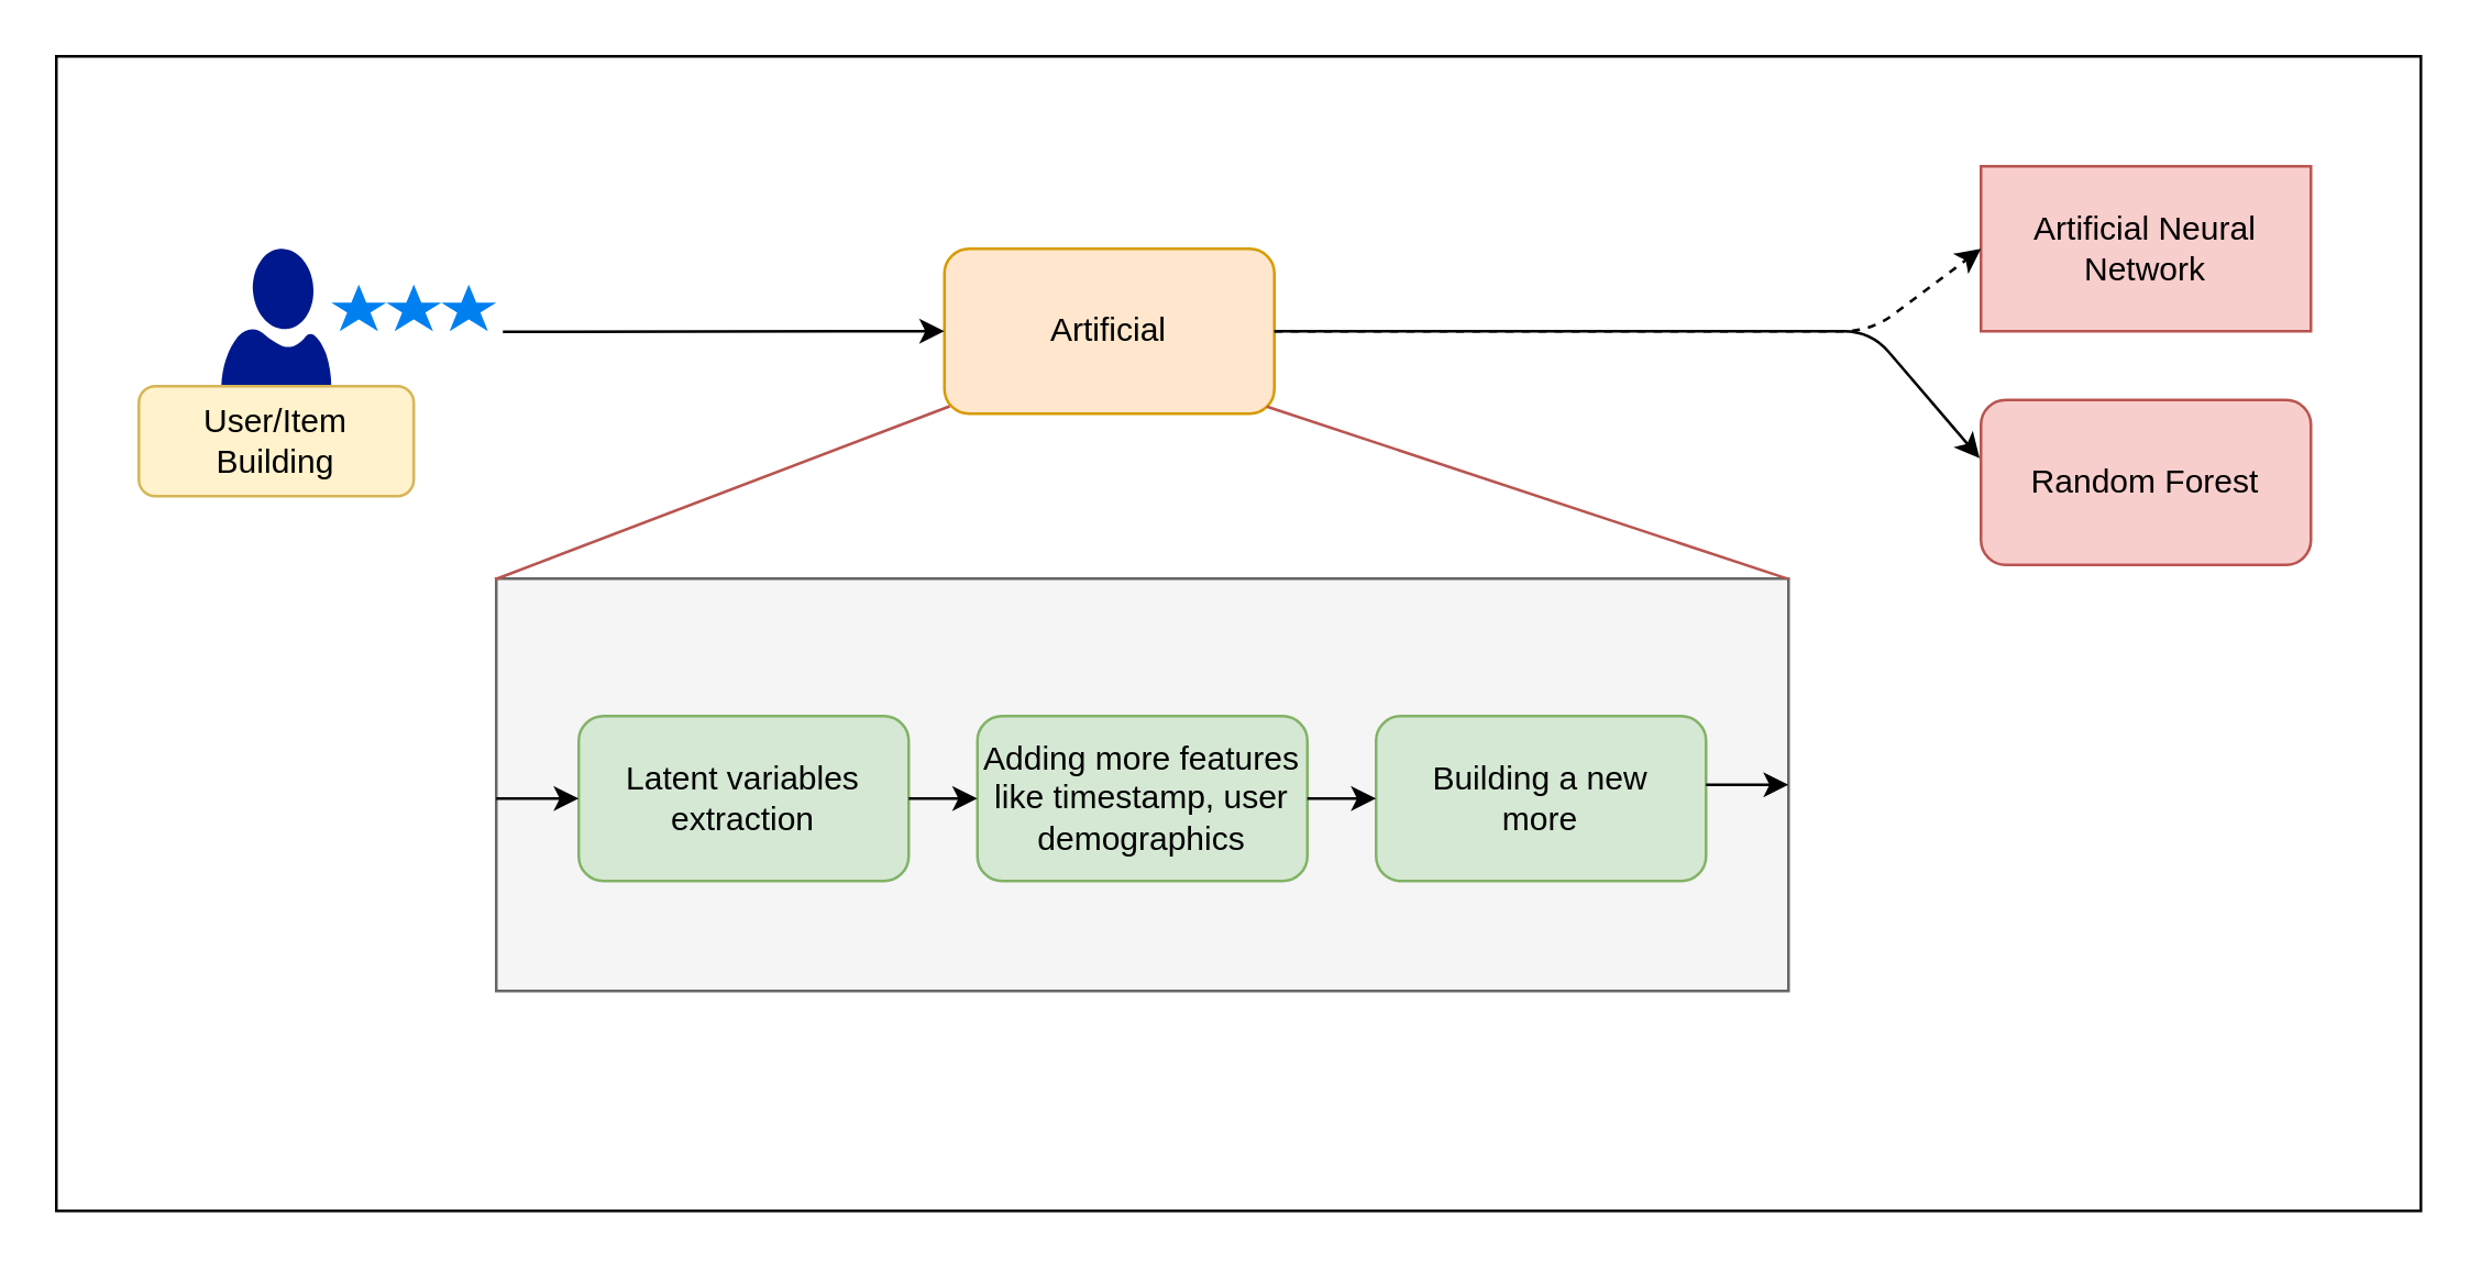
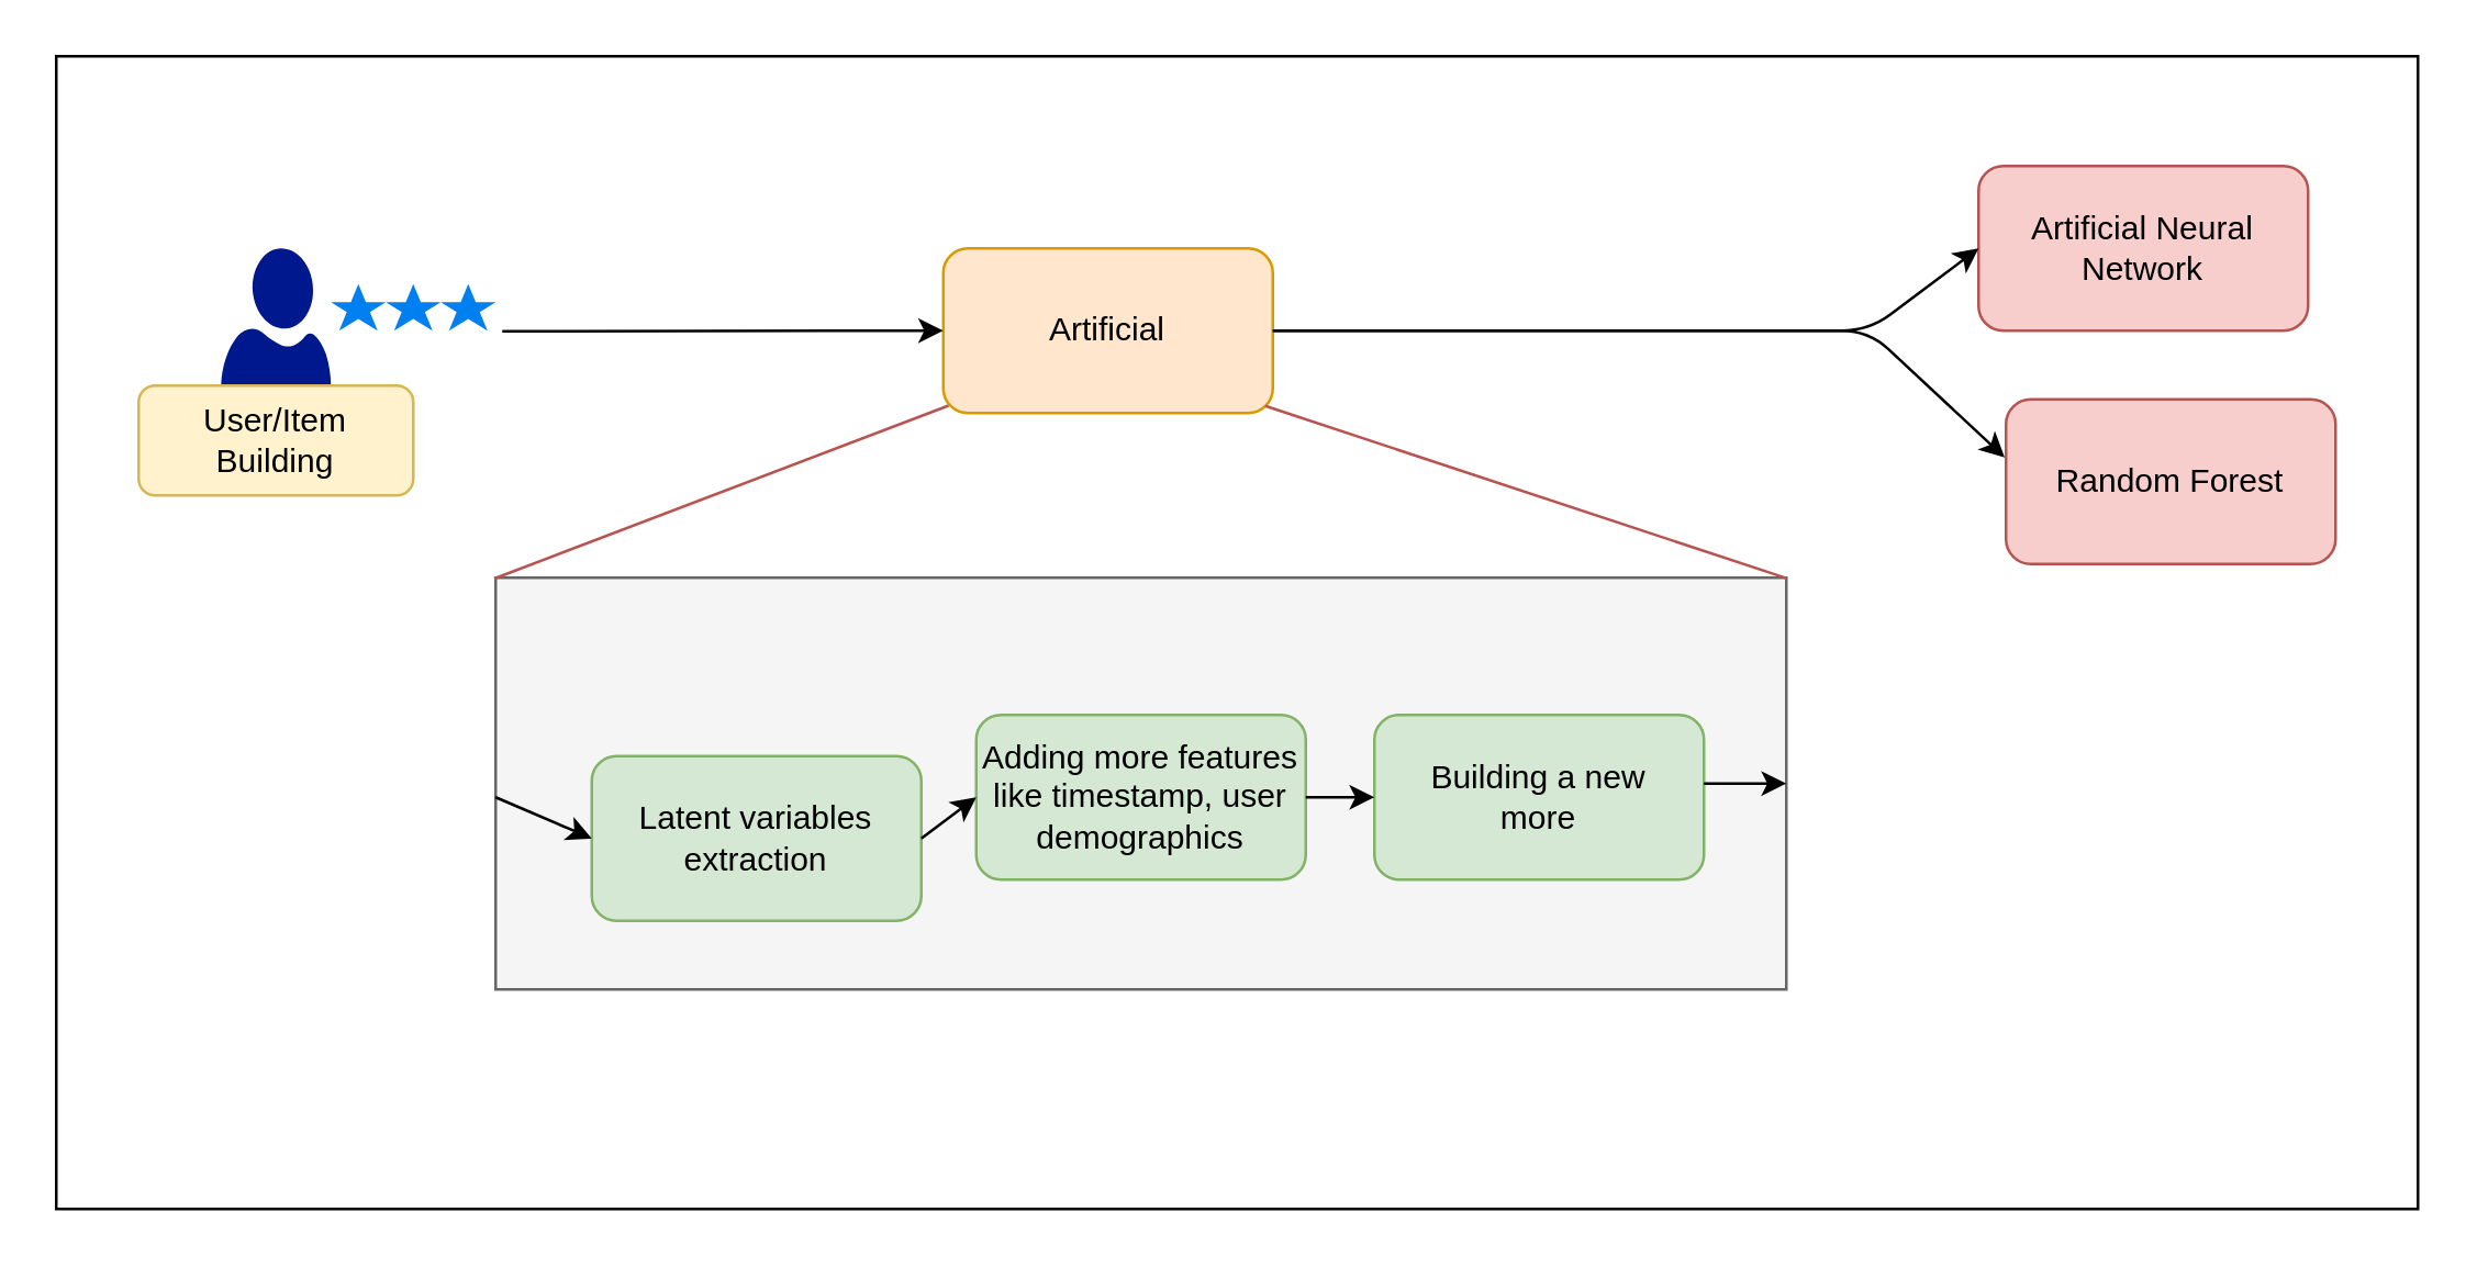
  <mxCell id="0" />
  <mxCell id="1" parent="0" />
  <mxCell id="2" value="" style="shadow=0;dashed=0;html=1;strokeColor=none;shape=mxgraph.azure.user;fillColor=#00188D;" parent="1" vertex="1"><mxGeometry x="80" y="90" width="40" height="50" as="geometry" /></mxCell>
  <mxCell id="3" value="" style="html=1;verticalLabelPosition=bottom;labelBackgroundColor=#ffffff;verticalAlign=top;shadow=0;dashed=0;strokeWidth=2;shape=mxgraph.ios7.misc.star;fillColor=#0080f0;strokeColor=none;" parent="1" vertex="1"><mxGeometry x="120" y="103" width="20" height="17" as="geometry" /></mxCell>
  <mxCell id="4" value="" style="html=1;verticalLabelPosition=bottom;labelBackgroundColor=#ffffff;verticalAlign=top;shadow=0;dashed=0;strokeWidth=2;shape=mxgraph.ios7.misc.star;fillColor=#0080f0;strokeColor=none;" parent="1" vertex="1"><mxGeometry x="140" y="103" width="20" height="17" as="geometry" /></mxCell>
  <mxCell id="5" value="" style="html=1;verticalLabelPosition=bottom;labelBackgroundColor=#ffffff;verticalAlign=top;shadow=0;dashed=0;strokeWidth=2;shape=mxgraph.ios7.misc.star;fillColor=#0080f0;strokeColor=none;" parent="1" vertex="1"><mxGeometry x="160" y="103" width="20" height="17" as="geometry" /></mxCell>
  <mxCell id="6" value="Artificial" style="rounded=1;whiteSpace=wrap;html=1;fillColor=#ffe6cc;strokeColor=#d79b00;" parent="1" vertex="1"><mxGeometry x="343" y="90" width="120" height="60" as="geometry" /></mxCell>
  <mxCell id="7" value="" style="rounded=0;whiteSpace=wrap;html=1;fillColor=#f5f5f5;strokeColor=#666666;fontColor=#333333;" parent="1" vertex="1"><mxGeometry x="180" y="210" width="470" height="150" as="geometry" /></mxCell>
- <mxCell id="8" value="Latent variables extraction" style="rounded=1;whiteSpace=wrap;html=1;fillColor=#d5e8d4;strokeColor=#82b366;" parent="1" vertex="1"><mxGeometry x="210" y="260" width="120" height="60" as="geometry" /></mxCell>
+ <mxCell id="8" value="Latent variables extraction" style="rounded=1;whiteSpace=wrap;html=1;fillColor=#d5e8d4;strokeColor=#82b366;" parent="1" vertex="1"><mxGeometry x="215" y="275" width="120" height="60" as="geometry" /></mxCell>
  <mxCell id="9" value="Building a new &lt;br&gt;more" style="rounded=1;whiteSpace=wrap;html=1;fillColor=#d5e8d4;strokeColor=#82b366;" parent="1" vertex="1"><mxGeometry x="500" y="260" width="120" height="60" as="geometry" /></mxCell>
- <mxCell id="10" value="Artificial Neural Network" style="whiteSpace=wrap;html=1;fillColor=#f8cecc;strokeColor=#b85450;rounded=0;" parent="1" vertex="1"><mxGeometry x="720" y="60" width="120" height="60" as="geometry" /></mxCell>
+ <mxCell id="10" value="Artificial Neural Network" style="rounded=1;whiteSpace=wrap;html=1;fillColor=#f8cecc;strokeColor=#b85450;" parent="1" vertex="1"><mxGeometry x="720" y="60" width="120" height="60" as="geometry" /></mxCell>
  <mxCell id="11" value="" style="endArrow=classic;html=1;entryX=0;entryY=0.5;entryDx=0;entryDy=0;" parent="1" target="8" edge="1"><mxGeometry width="50" height="50" relative="1" as="geometry"><mxPoint x="180" y="290" as="sourcePoint" /><mxPoint x="230" y="280" as="targetPoint" /></mxGeometry></mxCell>
  <mxCell id="12" value="" style="endArrow=classic;html=1;exitX=0;exitY=0.5;exitDx=0;exitDy=0;" parent="1" edge="1"><mxGeometry width="50" height="50" relative="1" as="geometry"><mxPoint x="398" y="284" as="sourcePoint" /><mxPoint x="420" y="284" as="targetPoint" /></mxGeometry></mxCell>
  <mxCell id="13" value="" style="endArrow=classic;html=1;entryX=1;entryY=0.5;entryDx=0;entryDy=0;" parent="1" target="7" edge="1"><mxGeometry width="50" height="50" relative="1" as="geometry"><mxPoint x="620" y="285" as="sourcePoint" /><mxPoint x="562" y="285" as="targetPoint" /></mxGeometry></mxCell>
  <mxCell id="14" value="" style="endArrow=none;html=1;entryX=0.016;entryY=0.955;entryDx=0;entryDy=0;entryPerimeter=0;exitX=-0.001;exitY=0.002;exitDx=0;exitDy=0;exitPerimeter=0;fillColor=#f8cecc;strokeColor=#b85450;" parent="1" source="7" target="6" edge="1"><mxGeometry width="50" height="50" relative="1" as="geometry"><mxPoint x="238" y="211" as="sourcePoint" /><mxPoint x="360" y="180" as="targetPoint" /></mxGeometry></mxCell>
  <mxCell id="15" value="" style="endArrow=none;html=1;fillColor=#f8cecc;strokeColor=#b85450;entryX=0.977;entryY=0.957;entryDx=0;entryDy=0;entryPerimeter=0;exitX=1;exitY=0.001;exitDx=0;exitDy=0;exitPerimeter=0;" parent="1" source="7" target="6" edge="1"><mxGeometry width="50" height="50" relative="1" as="geometry"><mxPoint x="651" y="210" as="sourcePoint" /><mxPoint x="354.92" y="157.3" as="targetPoint" /></mxGeometry></mxCell>
  <mxCell id="16" value="" style="endArrow=classic;html=1;entryX=0;entryY=0.5;entryDx=0;entryDy=0;exitX=1.12;exitY=1.012;exitDx=0;exitDy=0;exitPerimeter=0;" parent="1" target="6" edge="1" source="5"><mxGeometry width="50" height="50" relative="1" as="geometry"><mxPoint x="190" y="120" as="sourcePoint" /><mxPoint x="290" y="100" as="targetPoint" /></mxGeometry></mxCell>
- <mxCell id="17" value="" style="endArrow=classic;html=1;entryX=0;entryY=0.5;entryDx=0;entryDy=0;exitX=1;exitY=0.5;exitDx=0;exitDy=0;dashed=1;" parent="1" source="6" target="10" edge="1"><mxGeometry width="50" height="50" relative="1" as="geometry"><mxPoint x="470.238" y="120" as="sourcePoint" /><mxPoint x="543.238" y="120" as="targetPoint" /><Array as="points"><mxPoint x="680" y="120" /></Array></mxGeometry></mxCell>
+ <mxCell id="17" value="" style="endArrow=classic;html=1;entryX=0;entryY=0.5;entryDx=0;entryDy=0;exitX=1;exitY=0.5;exitDx=0;exitDy=0;" parent="1" source="6" target="10" edge="1"><mxGeometry width="50" height="50" relative="1" as="geometry"><mxPoint x="470.238" y="120" as="sourcePoint" /><mxPoint x="543.238" y="120" as="targetPoint" /><Array as="points"><mxPoint x="680" y="120" /></Array></mxGeometry></mxCell>
  <mxCell id="18" value="User/Item &lt;br&gt;Building" style="rounded=1;whiteSpace=wrap;html=1;fillColor=#fff2cc;strokeColor=#d6b656;" parent="1" vertex="1"><mxGeometry x="50" y="140" width="100" height="40" as="geometry" /></mxCell>
  <mxCell id="19" value="Adding more features like timestamp, user demographics" style="rounded=1;whiteSpace=wrap;html=1;fillColor=#d5e8d4;strokeColor=#82b366;" vertex="1" parent="1"><mxGeometry x="355" y="260" width="120" height="60" as="geometry" /></mxCell>
  <mxCell id="20" value="" style="endArrow=classic;html=1;entryX=0;entryY=0.5;entryDx=0;entryDy=0;exitX=1;exitY=0.5;exitDx=0;exitDy=0;" edge="1" parent="1" source="8" target="19"><mxGeometry width="50" height="50" relative="1" as="geometry"><mxPoint x="630" y="295" as="sourcePoint" /><mxPoint x="660" y="295" as="targetPoint" /></mxGeometry></mxCell>
  <mxCell id="21" value="" style="endArrow=classic;html=1;entryX=0;entryY=0.5;entryDx=0;entryDy=0;exitX=1;exitY=0.5;exitDx=0;exitDy=0;" edge="1" parent="1" source="19" target="9"><mxGeometry width="50" height="50" relative="1" as="geometry"><mxPoint x="630" y="295" as="sourcePoint" /><mxPoint x="660" y="295" as="targetPoint" /></mxGeometry></mxCell>
- <mxCell id="22" value="Random Forest" style="rounded=1;whiteSpace=wrap;html=1;fillColor=#f8cecc;strokeColor=#b85450;" vertex="1" parent="1"><mxGeometry x="720" y="145" width="120" height="60" as="geometry" /></mxCell>
+ <mxCell id="22" value="Random Forest" style="rounded=1;whiteSpace=wrap;html=1;fillColor=#f8cecc;strokeColor=#b85450;" vertex="1" parent="1"><mxGeometry x="730" y="145" width="120" height="60" as="geometry" /></mxCell>
  <mxCell id="23" value="" style="endArrow=classic;html=1;entryX=-0.004;entryY=0.353;entryDx=0;entryDy=0;exitX=1;exitY=0.5;exitDx=0;exitDy=0;entryPerimeter=0;" edge="1" parent="1" source="6" target="22"><mxGeometry width="50" height="50" relative="1" as="geometry"><mxPoint x="630" y="295" as="sourcePoint" /><mxPoint x="660" y="295" as="targetPoint" /><Array as="points"><mxPoint x="680" y="120" /></Array></mxGeometry></mxCell>
  <mxCell id="24" value="" style="rounded=0;whiteSpace=wrap;html=1;fillColor=none;" vertex="1" parent="1"><mxGeometry x="20" y="20" width="860" height="420" as="geometry" /></mxCell>
